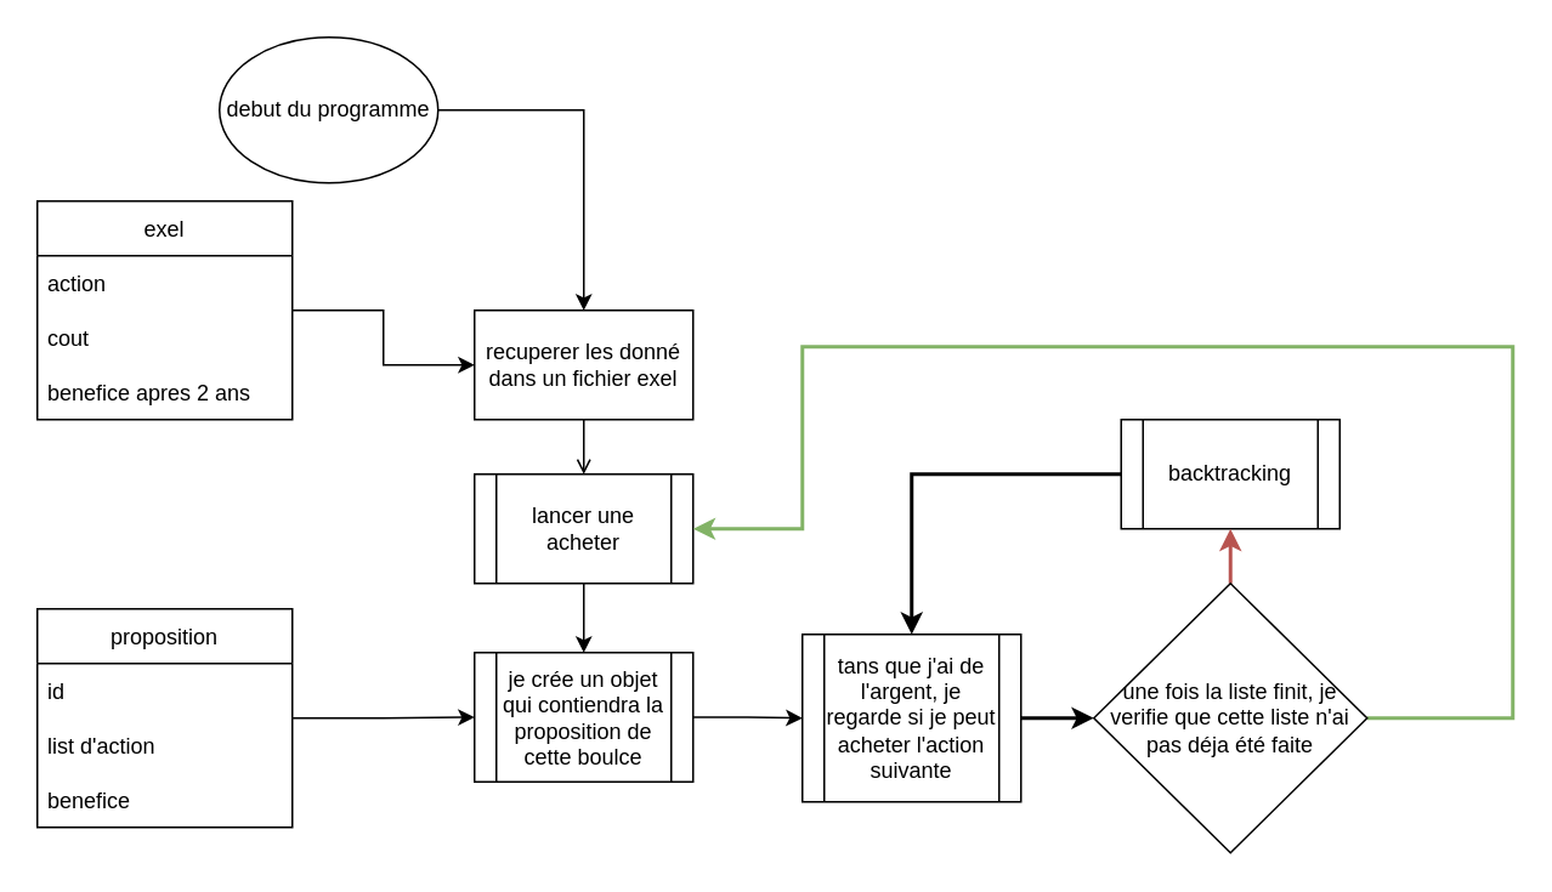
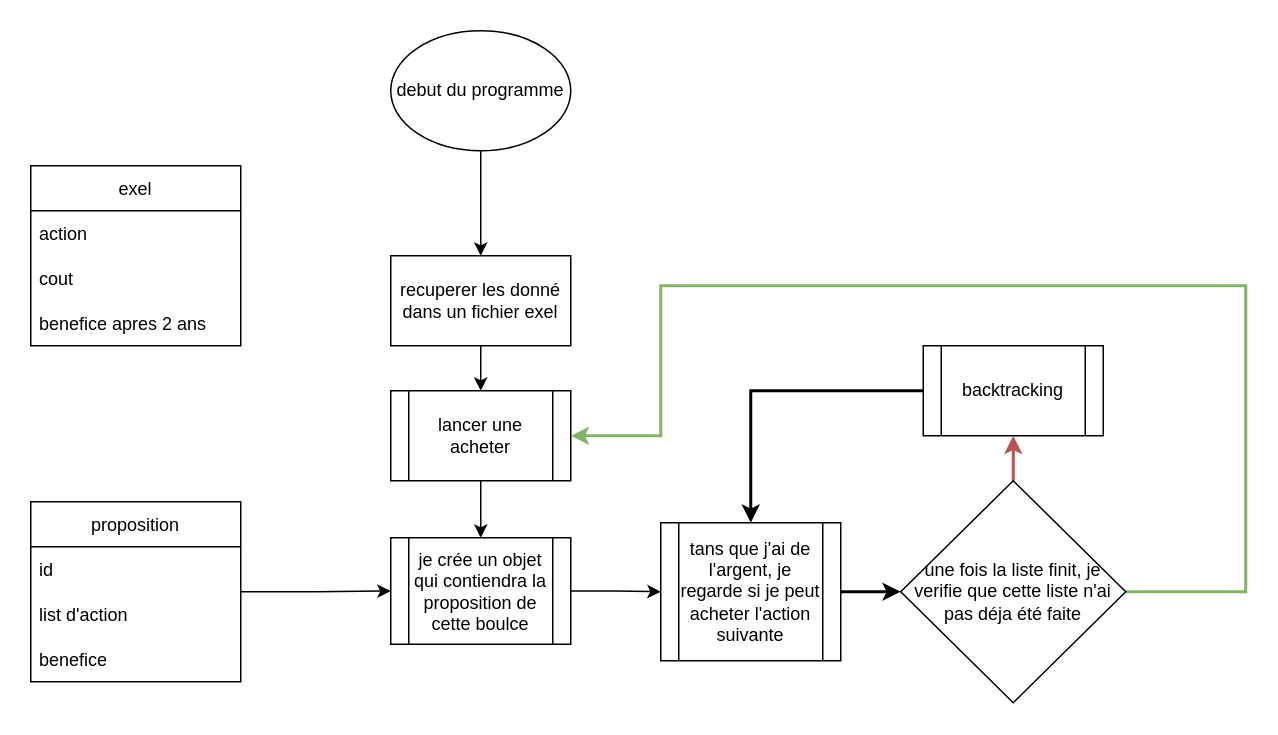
  <mxCell id="0" />
  <mxCell id="1" parent="0" />
  <mxCell id="2" style="edgeStyle=orthogonalEdgeStyle;rounded=0;orthogonalLoop=1;jettySize=auto;html=1;entryX=0.5;entryY=0;entryDx=0;entryDy=0;" edge="1" parent="1" source="3" target="5"><mxGeometry relative="1" as="geometry" /></mxCell>
- <mxCell id="3" value="debut du programme" style="ellipse;whiteSpace=wrap;html=1;" vertex="1" parent="1"><mxGeometry x="120" y="20" width="120" height="80" as="geometry" /></mxCell>
- <mxCell id="4" style="edgeStyle=orthogonalEdgeStyle;rounded=0;orthogonalLoop=1;jettySize=auto;html=1;entryX=0.5;entryY=0;entryDx=0;entryDy=0;endArrow=open;" edge="1" parent="1" source="5" target="12"><mxGeometry relative="1" as="geometry" /></mxCell>
+ <mxCell id="3" value="debut du programme" style="ellipse;whiteSpace=wrap;html=1;" vertex="1" parent="1"><mxGeometry x="260" y="20" width="120" height="80" as="geometry" /></mxCell>
+ <mxCell id="4" style="edgeStyle=orthogonalEdgeStyle;rounded=0;orthogonalLoop=1;jettySize=auto;html=1;entryX=0.5;entryY=0;entryDx=0;entryDy=0;" edge="1" parent="1" source="5" target="12"><mxGeometry relative="1" as="geometry" /></mxCell>
  <mxCell id="5" value="recuperer les donné dans un fichier exel" style="rounded=0;whiteSpace=wrap;html=1;" vertex="1" parent="1"><mxGeometry x="260" y="170" width="120" height="60" as="geometry" /></mxCell>
- <mxCell id="6" style="edgeStyle=orthogonalEdgeStyle;rounded=0;orthogonalLoop=1;jettySize=auto;html=1;entryX=0;entryY=0.5;entryDx=0;entryDy=0;" edge="1" parent="1" source="7" target="5"><mxGeometry relative="1" as="geometry" /></mxCell>
  <mxCell id="7" value="exel" style="swimlane;fontStyle=0;childLayout=stackLayout;horizontal=1;startSize=30;horizontalStack=0;resizeParent=1;resizeParentMax=0;resizeLast=0;collapsible=1;marginBottom=0;" vertex="1" parent="1"><mxGeometry x="20" y="110" width="140" height="120" as="geometry" /></mxCell>
  <mxCell id="8" value="action" style="text;strokeColor=none;fillColor=none;align=left;verticalAlign=middle;spacingLeft=4;spacingRight=4;overflow=hidden;points=[[0,0.5],[1,0.5]];portConstraint=eastwest;rotatable=0;" vertex="1" parent="7"><mxGeometry y="30" width="140" height="30" as="geometry" /></mxCell>
  <mxCell id="9" value="cout" style="text;strokeColor=none;fillColor=none;align=left;verticalAlign=middle;spacingLeft=4;spacingRight=4;overflow=hidden;points=[[0,0.5],[1,0.5]];portConstraint=eastwest;rotatable=0;" vertex="1" parent="7"><mxGeometry y="60" width="140" height="30" as="geometry" /></mxCell>
  <mxCell id="10" value="benefice apres 2 ans" style="text;strokeColor=none;fillColor=none;align=left;verticalAlign=middle;spacingLeft=4;spacingRight=4;overflow=hidden;points=[[0,0.5],[1,0.5]];portConstraint=eastwest;rotatable=0;" vertex="1" parent="7"><mxGeometry y="90" width="140" height="30" as="geometry" /></mxCell>
  <mxCell id="11" style="edgeStyle=orthogonalEdgeStyle;rounded=0;orthogonalLoop=1;jettySize=auto;html=1;entryX=0.5;entryY=0;entryDx=0;entryDy=0;" edge="1" parent="1" source="12" target="19"><mxGeometry relative="1" as="geometry" /></mxCell>
  <mxCell id="12" value="lancer une acheter" style="shape=process;whiteSpace=wrap;html=1;backgroundOutline=1;" vertex="1" parent="1"><mxGeometry x="260" y="260" width="120" height="60" as="geometry" /></mxCell>
  <mxCell id="13" style="edgeStyle=orthogonalEdgeStyle;rounded=0;orthogonalLoop=1;jettySize=auto;html=1;entryX=0;entryY=0.5;entryDx=0;entryDy=0;" edge="1" parent="1" source="14" target="19"><mxGeometry relative="1" as="geometry" /></mxCell>
  <mxCell id="14" value="proposition" style="swimlane;fontStyle=0;childLayout=stackLayout;horizontal=1;startSize=30;horizontalStack=0;resizeParent=1;resizeParentMax=0;resizeLast=0;collapsible=1;marginBottom=0;" vertex="1" parent="1"><mxGeometry x="20" y="334" width="140" height="120" as="geometry" /></mxCell>
  <mxCell id="15" value="id" style="text;strokeColor=none;fillColor=none;align=left;verticalAlign=middle;spacingLeft=4;spacingRight=4;overflow=hidden;points=[[0,0.5],[1,0.5]];portConstraint=eastwest;rotatable=0;" vertex="1" parent="14"><mxGeometry y="30" width="140" height="30" as="geometry" /></mxCell>
  <mxCell id="16" value="list d'action" style="text;strokeColor=none;fillColor=none;align=left;verticalAlign=middle;spacingLeft=4;spacingRight=4;overflow=hidden;points=[[0,0.5],[1,0.5]];portConstraint=eastwest;rotatable=0;" vertex="1" parent="14"><mxGeometry y="60" width="140" height="30" as="geometry" /></mxCell>
  <mxCell id="17" value="benefice" style="text;strokeColor=none;fillColor=none;align=left;verticalAlign=middle;spacingLeft=4;spacingRight=4;overflow=hidden;points=[[0,0.5],[1,0.5]];portConstraint=eastwest;rotatable=0;" vertex="1" parent="14"><mxGeometry y="90" width="140" height="30" as="geometry" /></mxCell>
  <mxCell id="18" style="edgeStyle=orthogonalEdgeStyle;rounded=0;orthogonalLoop=1;jettySize=auto;html=1;entryX=0;entryY=0.5;entryDx=0;entryDy=0;" edge="1" parent="1" source="19" target="21"><mxGeometry relative="1" as="geometry" /></mxCell>
  <mxCell id="19" value="je crée un objet qui contiendra la proposition de cette boulce" style="shape=process;whiteSpace=wrap;html=1;backgroundOutline=1;" vertex="1" parent="1"><mxGeometry x="260" y="358" width="120" height="71" as="geometry" /></mxCell>
  <mxCell id="20" style="edgeStyle=orthogonalEdgeStyle;rounded=0;orthogonalLoop=1;jettySize=auto;html=1;entryX=0;entryY=0.5;entryDx=0;entryDy=0;strokeWidth=2;" edge="1" parent="1" source="21" target="26"><mxGeometry relative="1" as="geometry" /></mxCell>
  <mxCell id="21" value="tans que j'ai de l'argent, je regarde si je peut acheter l'action suivante" style="shape=process;whiteSpace=wrap;html=1;backgroundOutline=1;" vertex="1" parent="1"><mxGeometry x="440" y="348" width="120" height="92" as="geometry" /></mxCell>
  <mxCell id="22" style="edgeStyle=orthogonalEdgeStyle;rounded=0;orthogonalLoop=1;jettySize=auto;html=1;entryX=0.5;entryY=0;entryDx=0;entryDy=0;strokeWidth=2;" edge="1" parent="1" source="23" target="21"><mxGeometry relative="1" as="geometry" /></mxCell>
  <mxCell id="23" value="backtracking" style="shape=process;whiteSpace=wrap;html=1;backgroundOutline=1;" vertex="1" parent="1"><mxGeometry x="615" y="230" width="120" height="60" as="geometry" /></mxCell>
  <mxCell id="24" style="edgeStyle=orthogonalEdgeStyle;rounded=0;orthogonalLoop=1;jettySize=auto;html=1;entryX=0.5;entryY=1;entryDx=0;entryDy=0;fillColor=#f8cecc;strokeColor=#b85450;strokeWidth=2;" edge="1" parent="1" source="26" target="23"><mxGeometry relative="1" as="geometry" /></mxCell>
  <mxCell id="25" style="edgeStyle=orthogonalEdgeStyle;rounded=0;orthogonalLoop=1;jettySize=auto;html=1;entryX=1;entryY=0.5;entryDx=0;entryDy=0;fillColor=#d5e8d4;strokeColor=#82b366;strokeWidth=2;" edge="1" parent="1" source="26" target="12"><mxGeometry relative="1" as="geometry"><Array as="points"><mxPoint x="830" y="394" /><mxPoint x="830" y="190" /><mxPoint x="440" y="190" /><mxPoint x="440" y="290" /></Array></mxGeometry></mxCell>
  <mxCell id="26" value="&lt;span&gt;une fois la liste finit, je verifie que cette liste n'ai pas déja été faite&lt;/span&gt;" style="rhombus;whiteSpace=wrap;html=1;" vertex="1" parent="1"><mxGeometry x="600" y="320" width="150" height="148" as="geometry" /></mxCell>
